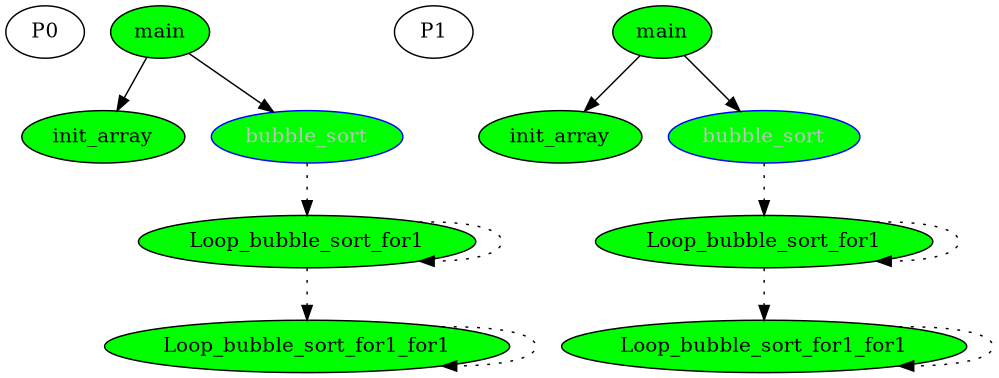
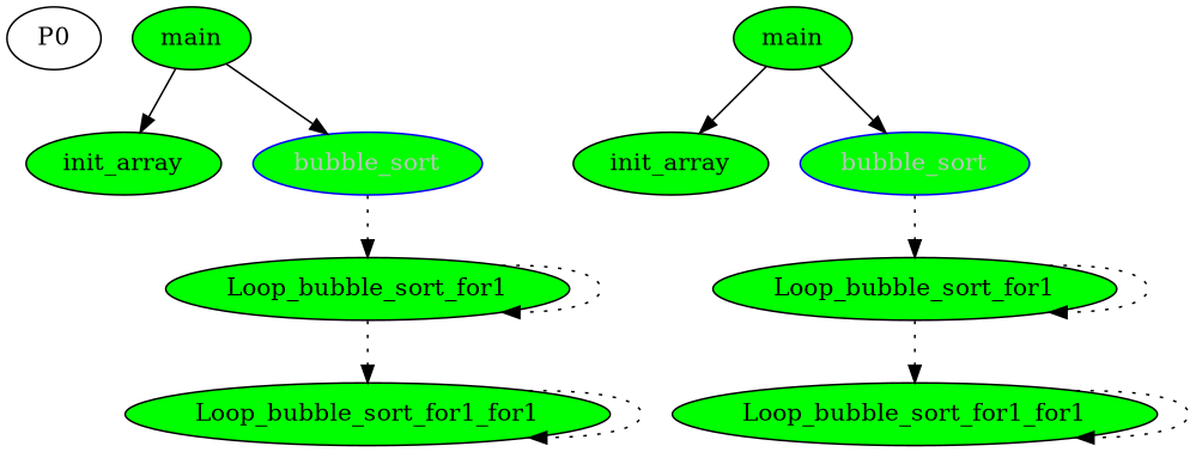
  digraph {
    node [color=black fillcolor=green fontcolor=black shape=ellipse style=filled]
    edge [style=dotted]
    n1 [label=P0 fillcolor="" fontcolor="" shape="" style=""]
    n2 [label=Loop_bubble_sort_for1_for1]
    n3 [label=Loop_bubble_sort_for1]
    n4 [label=init_array]
    n5 [label=main]
    n6 [color=blue fontcolor=grey label=bubble_sort]
-   n7 [label=P1 fillcolor="" fontcolor="" shape="" style=""]
    n8 [label=Loop_bubble_sort_for1_for1]
    n9 [label=Loop_bubble_sort_for1]
    n10 [label=init_array]
    n11 [label=main]
    n12 [color=blue fontcolor=grey label=bubble_sort]
    subgraph sub_1 {
      n1
      n2
      n3
      n4
      n5
      n6
    }
    subgraph sub_2 {
-     n7
      n8
      n9
      n10
      n11
      n12
    }
    n2 -> n2
    n3 -> n2
    n3 -> n3
    n5 -> n4 [style=""]
    n5 -> n6 [style=""]
    n6 -> n3
    n8 -> n8
    n9 -> n8
    n9 -> n9
    n11 -> n10 [style=""]
    n11 -> n12 [style=""]
    n12 -> n9
  }
